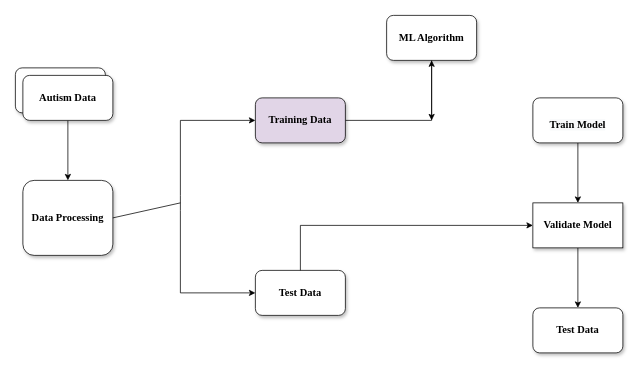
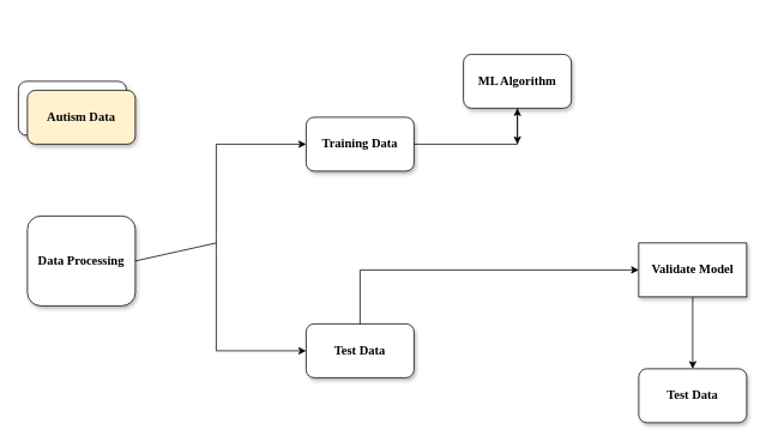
  <mxCell id="0" />
  <mxCell id="1" parent="0" />
  <mxCell id="2" value="" style="whiteSpace=wrap;html=1;rounded=1;shadow=1;" vertex="1" parent="1"><mxGeometry x="20" y="90" width="120" height="60" as="geometry" /></mxCell>
- <mxCell id="3" value="" style="edgeStyle=orthogonalEdgeStyle;rounded=0;orthogonalLoop=1;jettySize=auto;html=1;" edge="1" parent="1" source="4" target="5"><mxGeometry relative="1" as="geometry" /></mxCell>
- <mxCell id="4" value="&lt;font face=&quot;Times New Roman&quot; style=&quot;font-size: 14px&quot;&gt;&lt;b&gt;Autism Data&lt;/b&gt;&lt;/font&gt;" style="whiteSpace=wrap;html=1;rounded=1;shadow=1;" vertex="1" parent="1"><mxGeometry x="30" y="100" width="120" height="60" as="geometry" /></mxCell>
+ <mxCell id="4" value="&lt;font face=&quot;Times New Roman&quot; style=&quot;font-size: 14px&quot;&gt;&lt;b&gt;Autism Data&lt;/b&gt;&lt;/font&gt;" style="whiteSpace=wrap;html=1;rounded=1;shadow=1;fillColor=#fff2cc;" vertex="1" parent="1"><mxGeometry x="30" y="100" width="120" height="60" as="geometry" /></mxCell>
  <mxCell id="5" value="&lt;b&gt;&lt;font face=&quot;Times New Roman&quot; style=&quot;font-size: 14px&quot;&gt;Data Processing&lt;/font&gt;&lt;/b&gt;" style="whiteSpace=wrap;html=1;rounded=1;shadow=1;" vertex="1" parent="1"><mxGeometry x="30" y="240" width="120" height="100" as="geometry" /></mxCell>
  <mxCell id="6" value="" style="endArrow=none;html=1;exitX=1;exitY=0.5;exitDx=0;exitDy=0;" edge="1" parent="1" source="5"><mxGeometry width="50" height="50" relative="1" as="geometry"><mxPoint x="200" y="300" as="sourcePoint" /><mxPoint x="240" y="270" as="targetPoint" /></mxGeometry></mxCell>
  <mxCell id="7" value="" style="endArrow=none;html=1;" edge="1" parent="1"><mxGeometry width="50" height="50" relative="1" as="geometry"><mxPoint x="240" y="390" as="sourcePoint" /><mxPoint x="240" y="160" as="targetPoint" /><Array as="points"><mxPoint x="240" y="270" /></Array></mxGeometry></mxCell>
  <mxCell id="8" value="" style="endArrow=classic;html=1;" edge="1" parent="1"><mxGeometry width="50" height="50" relative="1" as="geometry"><mxPoint x="240" y="160" as="sourcePoint" /><mxPoint x="340" y="160" as="targetPoint" /></mxGeometry></mxCell>
  <mxCell id="9" value="" style="endArrow=classic;html=1;" edge="1" parent="1"><mxGeometry width="50" height="50" relative="1" as="geometry"><mxPoint x="240" y="390" as="sourcePoint" /><mxPoint x="340" y="390" as="targetPoint" /></mxGeometry></mxCell>
  <mxCell id="10" value="" style="edgeStyle=orthogonalEdgeStyle;rounded=0;orthogonalLoop=1;jettySize=auto;html=1;" edge="1" parent="1" source="11" target="20"><mxGeometry relative="1" as="geometry" /></mxCell>
- <mxCell id="11" value="&lt;font face=&quot;Times New Roman&quot;&gt;&lt;span style=&quot;font-size: 14px&quot;&gt;&lt;b&gt;Training Data&lt;/b&gt;&lt;/span&gt;&lt;/font&gt;" style="whiteSpace=wrap;html=1;rounded=1;shadow=1;fillColor=#e1d5e7;" vertex="1" parent="1"><mxGeometry x="340" y="130" width="120" height="60" as="geometry" /></mxCell>
+ <mxCell id="11" value="&lt;font face=&quot;Times New Roman&quot;&gt;&lt;span style=&quot;font-size: 14px&quot;&gt;&lt;b&gt;Training Data&lt;/b&gt;&lt;/span&gt;&lt;/font&gt;" style="whiteSpace=wrap;html=1;rounded=1;shadow=1;" vertex="1" parent="1"><mxGeometry x="340" y="130" width="120" height="60" as="geometry" /></mxCell>
  <mxCell id="12" value="&lt;font face=&quot;Times New Roman&quot; style=&quot;font-size: 14px&quot;&gt;&lt;b&gt;Test Data&lt;/b&gt;&lt;/font&gt;" style="whiteSpace=wrap;html=1;rounded=1;shadow=1;" vertex="1" parent="1"><mxGeometry x="340" y="360" width="120" height="60" as="geometry" /></mxCell>
- <mxCell id="13" value="" style="edgeStyle=orthogonalEdgeStyle;rounded=0;orthogonalLoop=1;jettySize=auto;html=1;" edge="1" parent="1" source="14" target="16"><mxGeometry relative="1" as="geometry" /></mxCell>
- <mxCell id="14" value="&lt;br&gt;&lt;b style=&quot;color: rgb(0 , 0 , 0) ; font-family: &amp;#34;times new roman&amp;#34; ; font-style: normal ; letter-spacing: normal ; text-align: center ; text-indent: 0px ; text-transform: none ; word-spacing: 0px ; background-color: rgb(248 , 249 , 250) ; font-size: 14px&quot;&gt;Train Model&lt;/b&gt;&lt;br&gt;" style="whiteSpace=wrap;html=1;rounded=1;shadow=1;" vertex="1" parent="1"><mxGeometry x="710" y="130" width="120" height="60" as="geometry" /></mxCell>
  <mxCell id="15" value="" style="edgeStyle=orthogonalEdgeStyle;rounded=0;orthogonalLoop=1;jettySize=auto;html=1;" edge="1" parent="1" source="16" target="17"><mxGeometry relative="1" as="geometry" /></mxCell>
  <mxCell id="16" value="&lt;font face=&quot;Times New Roman&quot; size=&quot;1&quot;&gt;&lt;b style=&quot;font-size: 14px&quot;&gt;Validate Model&lt;/b&gt;&lt;/font&gt;" style="whiteSpace=wrap;html=1;shadow=1;rounded=0;" vertex="1" parent="1"><mxGeometry x="710" y="270" width="120" height="60" as="geometry" /></mxCell>
  <mxCell id="17" value="&lt;font face=&quot;Times New Roman&quot; size=&quot;1&quot;&gt;&lt;b style=&quot;font-size: 14px&quot;&gt;Test Data&lt;/b&gt;&lt;/font&gt;" style="whiteSpace=wrap;html=1;rounded=1;shadow=1;" vertex="1" parent="1"><mxGeometry x="710" y="410" width="120" height="60" as="geometry" /></mxCell>
  <mxCell id="18" value="" style="endArrow=none;html=1;" edge="1" parent="1"><mxGeometry width="50" height="50" relative="1" as="geometry"><mxPoint x="400" y="360" as="sourcePoint" /><mxPoint x="400" y="300" as="targetPoint" /></mxGeometry></mxCell>
  <mxCell id="19" value="" style="endArrow=classic;html=1;entryX=0;entryY=0.5;entryDx=0;entryDy=0;" edge="1" parent="1" target="16"><mxGeometry width="50" height="50" relative="1" as="geometry"><mxPoint x="400" y="300" as="sourcePoint" /><mxPoint x="610" y="140" as="targetPoint" /></mxGeometry></mxCell>
- <mxCell id="20" value="&lt;font face=&quot;Times New Roman&quot; size=&quot;1&quot;&gt;&lt;b style=&quot;font-size: 14px&quot;&gt;ML Algorithm&lt;/b&gt;&lt;/font&gt;" style="whiteSpace=wrap;html=1;rounded=1;shadow=1;" vertex="1" parent="1"><mxGeometry x="515" y="20" width="120" height="60" as="geometry" /></mxCell>
+ <mxCell id="20" value="&lt;font face=&quot;Times New Roman&quot; size=&quot;1&quot;&gt;&lt;b style=&quot;font-size: 14px&quot;&gt;ML Algorithm&lt;/b&gt;&lt;/font&gt;" style="whiteSpace=wrap;html=1;rounded=1;shadow=1;" vertex="1" parent="1"><mxGeometry x="515" y="60" width="120" height="60" as="geometry" /></mxCell>
  <mxCell id="21" value="" style="endArrow=classic;html=1;exitX=0.5;exitY=1;exitDx=0;exitDy=0;" edge="1" parent="1" source="20"><mxGeometry width="50" height="50" relative="1" as="geometry"><mxPoint x="550" y="220" as="sourcePoint" /><mxPoint x="575" y="160" as="targetPoint" /></mxGeometry></mxCell>
